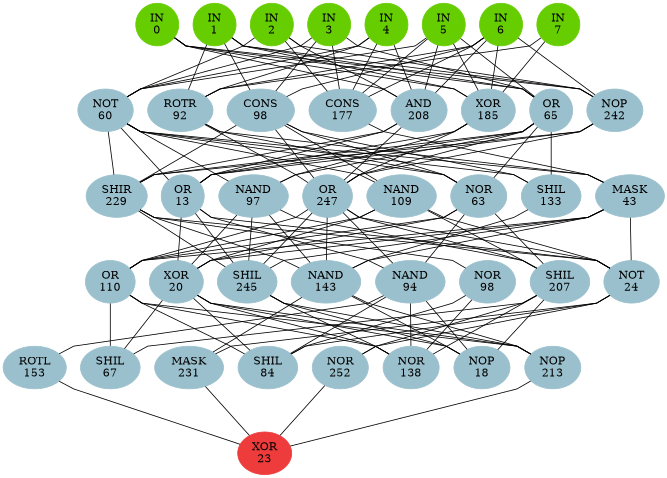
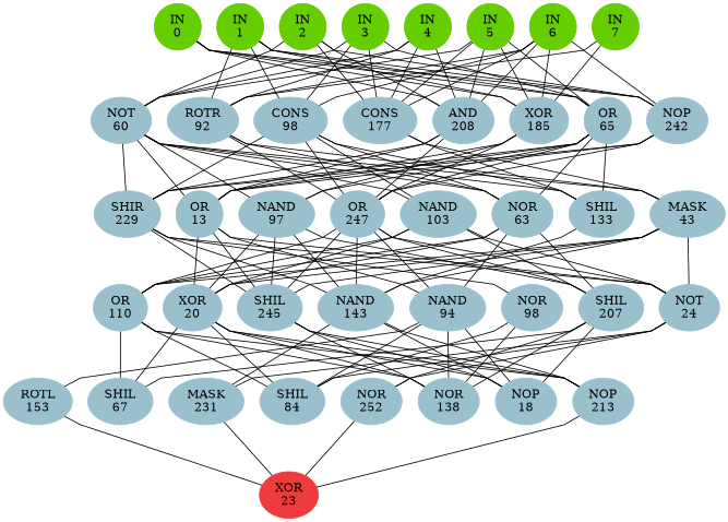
  graph {
    ordering=out
    rankdir=BT
    ranksep=0.75
    splines=polyline
    node [color=lightblue3 style=filled]
    edge [style=solid]
    n1 [color=chartreuse3 label="IN\n0"]
    n2 [color=chartreuse3 label="IN\n1"]
    n3 [color=chartreuse3 label="IN\n2"]
    n4 [color=chartreuse3 label="IN\n3"]
    n5 [color=chartreuse3 label="IN\n4"]
    n6 [color=chartreuse3 label="IN\n5"]
    n7 [color=chartreuse3 label="IN\n6"]
    n8 [color=chartreuse3 label="IN\n7"]
    n9 [label="NOT\n60"]
    n10 [label="ROTR\n92"]
    n11 [label="CONS\n98"]
    n12 [label="CONS\n177"]
    n13 [label="AND\n208"]
    n14 [label="XOR\n185"]
    n15 [label="OR\n65"]
    n16 [label="NOP\n242"]
    n17 [label="SHIR\n229"]
    n18 [label="OR\n13"]
    n19 [label="NAND\n97"]
    n20 [label="OR\n247"]
-   n21 [label="NAND\n109"]
+   n21 [label="NAND\n103"]
    n22 [label="NOR\n63"]
    n23 [label="SHIL\n133"]
    n24 [label="MASK\n43"]
    n25 [label="OR\n110"]
    n26 [label="XOR\n20"]
    n27 [label="SHIL\n245"]
    n28 [label="NAND\n143"]
    n29 [label="NAND\n94"]
    n30 [label="NOR\n98"]
    n31 [label="SHIL\n207"]
    n32 [label="NOT\n24"]
    n33 [label="ROTL\n153"]
    n34 [label="SHIL\n67"]
    n35 [label="MASK\n231"]
    n36 [label="SHIL\n84"]
    n37 [label="NOR\n252"]
    n38 [label="NOR\n138"]
    n39 [label="NOP\n18"]
    n40 [label="NOP\n213"]
    n41 [color=brown2 label="XOR\n23"]
    subgraph sub_1 {
      rank=same
      n1
      n2
      n3
      n4
      n5
      n6
      n7
      n8
    }
    subgraph sub_2 {
      rank=same
      n9
      n10
      n11
      n12
      n13
      n14
      n15
      n16
    }
    subgraph sub_3 {
      rank=same
      n17
      n18
      n19
      n20
      n21
      n22
      n23
      n24
    }
    subgraph sub_4 {
      rank=same
      n25
      n26
      n27
      n28
      n29
      n30
      n31
      n32
    }
    subgraph sub_5 {
      rank=same
      n33
      n34
      n35
      n36
      n37
      n38
      n39
      n40
    }
    subgraph sub_6 {
      rank=same
      n41
    }
    n1 -- n2 [style=invis]
    n2 -- n3 [style=invis]
    n3 -- n4 [style=invis]
    n4 -- n5 [style=invis]
    n5 -- n6 [style=invis]
    n6 -- n7 [style=invis]
    n7 -- n8 [style=invis]
    n9 -- n3
    n9 -- n4
    n9 -- n5
    n9 -- n6
    n9 -- n10 [style=invis]
    n10 -- n2
    n10 -- n5
    n10 -- n7
    n10 -- n8
    n10 -- n11 [style=invis]
    n11 -- n2
    n11 -- n4
    n11 -- n7
    n11 -- n12 [style=invis]
    n12 -- n3
    n12 -- n4
    n12 -- n5
    n12 -- n6
    n12 -- n7
    n12 -- n13 [style=invis]
    n13 -- n1
    n13 -- n3
    n13 -- n5
    n13 -- n6
    n13 -- n7
    n13 -- n14 [style=invis]
    n14 -- n1
    n14 -- n2
    n14 -- n6
    n14 -- n7
    n14 -- n8
    n14 -- n15 [style=invis]
    n15 -- n1
    n15 -- n2
    n15 -- n4
    n15 -- n6
    n15 -- n16 [style=invis]
    n16 -- n1
    n16 -- n2
    n16 -- n3
    n16 -- n7
    n17 -- n9
    n17 -- n11
    n17 -- n13
    n17 -- n15
    n17 -- n16
    n17 -- n18 [style=invis]
    n18 -- n9
    n18 -- n13
    n18 -- n14
    n18 -- n15
    n18 -- n16
    n18 -- n19 [style=invis]
    n19 -- n9
    n19 -- n14
    n19 -- n15
    n19 -- n20 [style=invis]
    n20 -- n10
    n20 -- n11
    n20 -- n13
    n20 -- n14
    n20 -- n15
    n20 -- n16
    n20 -- n21 [style=invis]
    n21 -- n9
    n21 -- n11
    n21 -- n22 [style=invis]
    n22 -- n9
    n22 -- n10
    n22 -- n11
    n22 -- n15
    n22 -- n23 [style=invis]
    n23 -- n9
    n23 -- n11
+   n23 -- n12
    n23 -- n15
    n23 -- n24 [style=invis]
    n24 -- n9
    n24 -- n10
    n24 -- n12
    n25 -- n20
    n25 -- n21
    n25 -- n22
    n25 -- n24
    n25 -- n26 [style=invis]
    n26 -- n18
    n26 -- n19
    n26 -- n21
    n26 -- n22
    n26 -- n24
    n26 -- n27 [style=invis]
    n27 -- n17
    n27 -- n18
    n27 -- n19
    n27 -- n20
    n27 -- n24
    n27 -- n28 [style=invis]
    n28 -- n17
    n28 -- n19
    n28 -- n20
    n28 -- n23
    n28 -- n24
    n28 -- n29 [style=invis]
    n29 -- n18
    n29 -- n20
    n29 -- n22
    n29 -- n30 [style=invis]
    n30 -- n17
    n30 -- n31 [style=invis]
    n31 -- n19
    n31 -- n20
    n31 -- n21
    n31 -- n22
    n31 -- n32 [style=invis]
    n32 -- n17
    n32 -- n18
    n32 -- n20
    n32 -- n21
    n32 -- n24
    n33 -- n29
    n33 -- n32 [style=invis]
    n33 -- n34 [style=invis]
    n34 -- n25
    n34 -- n26
    n34 -- n31
    n34 -- n35 [style=invis]
    n35 -- n28
    n35 -- n32
    n35 -- n36 [style=invis]
    n36 -- n25
    n36 -- n26
    n36 -- n29
    n36 -- n30
    n36 -- n32
    n36 -- n37 [style=invis]
    n37 -- n31
    n37 -- n32
    n37 -- n38 [style=invis]
    n38 -- n25
    n38 -- n26
    n38 -- n27
    n38 -- n29
    n38 -- n30
    n38 -- n31
    n38 -- n39 [style=invis]
    n39 -- n26
    n39 -- n27
    n39 -- n28
    n39 -- n29
    n39 -- n31
    n39 -- n40 [style=invis]
    n40 -- n25
    n40 -- n26
    n40 -- n27
    n40 -- n28
    n41 -- n33
    n41 -- n35
    n41 -- n37
    n41 -- n40
    n41 -- n41 [style=invis]
  }
